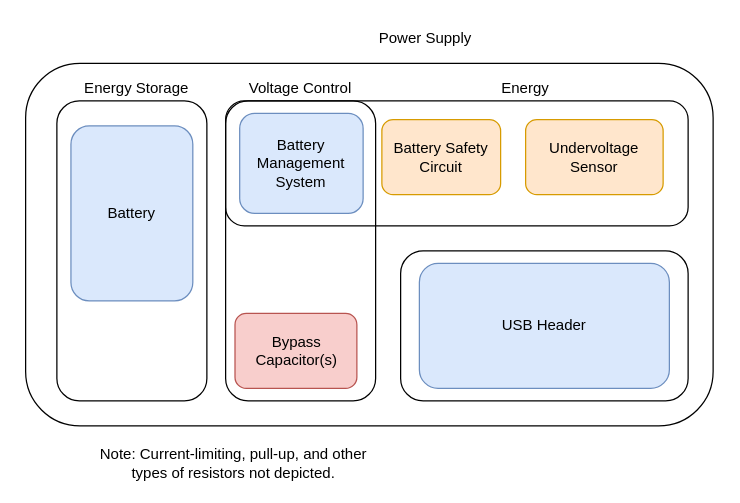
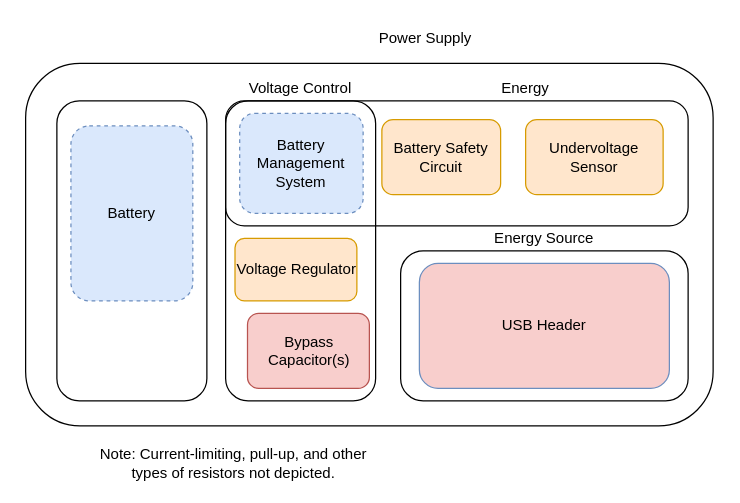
  <mxCell id="0" />
  <mxCell id="1" parent="0" />
  <mxCell id="2" value="" style="rounded=1;whiteSpace=wrap;html=1;fillColor=none;" parent="1" vertex="1"><mxGeometry x="20" y="50" width="550" height="290" as="geometry" /></mxCell>
  <mxCell id="3" value="Power Supply" style="text;html=1;strokeColor=none;fillColor=none;align=center;verticalAlign=middle;whiteSpace=wrap;rounded=0;" parent="1" vertex="1"><mxGeometry x="295" y="20" width="90" height="20" as="geometry" /></mxCell>
- <mxCell id="4" value="Energy Storage" style="text;html=1;strokeColor=none;fillColor=none;align=center;verticalAlign=middle;whiteSpace=wrap;rounded=0;" parent="1" vertex="1"><mxGeometry x="63.75" y="60" width="90" height="20" as="geometry" /></mxCell>
  <mxCell id="5" value="" style="rounded=1;whiteSpace=wrap;html=1;fillColor=none;" parent="1" vertex="1"><mxGeometry x="45" y="80" width="120" height="240" as="geometry" /></mxCell>
  <mxCell id="6" value="Voltage Control" style="text;html=1;strokeColor=none;fillColor=none;align=center;verticalAlign=middle;whiteSpace=wrap;rounded=0;" parent="1" vertex="1"><mxGeometry x="195" y="60" width="90" height="20" as="geometry" /></mxCell>
  <mxCell id="7" value="Energy" style="text;html=1;strokeColor=none;fillColor=none;align=center;verticalAlign=middle;whiteSpace=wrap;rounded=0;" parent="1" vertex="1"><mxGeometry x="375" y="60" width="90" height="20" as="geometry" /></mxCell>
  <mxCell id="8" value="" style="rounded=1;whiteSpace=wrap;html=1;fillColor=none;" parent="1" vertex="1"><mxGeometry x="180" y="80" width="120" height="240" as="geometry" /></mxCell>
  <mxCell id="9" value="" style="rounded=1;whiteSpace=wrap;html=1;fillColor=none;" parent="1" vertex="1"><mxGeometry x="180" y="80" width="370" height="100" as="geometry" /></mxCell>
- <mxCell id="10" value="Battery" style="rounded=1;whiteSpace=wrap;html=1;fillColor=#dae8fc;strokeColor=#6c8ebf;" parent="1" vertex="1"><mxGeometry x="56.25" y="100" width="97.5" height="140" as="geometry" /></mxCell>
- <mxCell id="11" value="Battery&lt;br&gt;Management&lt;br&gt;System" style="rounded=1;whiteSpace=wrap;html=1;fillColor=#dae8fc;strokeColor=#6c8ebf;" parent="1" vertex="1"><mxGeometry x="191.25" y="90" width="98.75" height="80" as="geometry" /></mxCell>
- <mxCell id="12" value="Bypass&lt;br&gt;Capacitor(s)" style="rounded=1;whiteSpace=wrap;html=1;fillColor=#f8cecc;strokeColor=#b85450;" parent="1" vertex="1"><mxGeometry x="187.5" y="250" width="97.5" height="60" as="geometry" /></mxCell>
+ <mxCell id="10" value="Battery" style="rounded=1;whiteSpace=wrap;html=1;fillColor=#dae8fc;strokeColor=#6c8ebf;dashed=1;" parent="1" vertex="1"><mxGeometry x="56.25" y="100" width="97.5" height="140" as="geometry" /></mxCell>
+ <mxCell id="11" value="Battery&lt;br&gt;Management&lt;br&gt;System" style="rounded=1;whiteSpace=wrap;html=1;fillColor=#dae8fc;strokeColor=#6c8ebf;dashed=1;" parent="1" vertex="1"><mxGeometry x="191.25" y="90" width="98.75" height="80" as="geometry" /></mxCell>
+ <mxCell id="12" value="Bypass&lt;br&gt;Capacitor(s)" style="rounded=1;whiteSpace=wrap;html=1;fillColor=#f8cecc;strokeColor=#b85450;" parent="1" vertex="1"><mxGeometry x="197.5" y="250" width="97.5" height="60" as="geometry" /></mxCell>
+ <mxCell id="13" value="Voltage Regulator" style="rounded=1;whiteSpace=wrap;html=1;fillColor=#ffe6cc;strokeColor=#d79b00;" parent="1" vertex="1"><mxGeometry x="187.5" y="190" width="97.5" height="50" as="geometry" /></mxCell>
  <mxCell id="14" value="" style="rounded=1;whiteSpace=wrap;html=1;fillColor=none;" parent="1" vertex="1"><mxGeometry x="320" y="200" width="230" height="120" as="geometry" /></mxCell>
- <mxCell id="16" value="USB Header" style="rounded=1;whiteSpace=wrap;html=1;fillColor=#dae8fc;strokeColor=#6c8ebf;" parent="1" vertex="1"><mxGeometry x="335" y="210" width="200" height="100" as="geometry" /></mxCell>
+ <mxCell id="15" value="Energy Source" style="text;html=1;strokeColor=none;fillColor=none;align=center;verticalAlign=middle;whiteSpace=wrap;rounded=0;" parent="1" vertex="1"><mxGeometry x="370" y="180" width="130" height="20" as="geometry" /></mxCell>
+ <mxCell id="16" value="USB Header" style="rounded=1;whiteSpace=wrap;html=1;fillColor=#f8cecc;strokeColor=#6c8ebf;" parent="1" vertex="1"><mxGeometry x="335" y="210" width="200" height="100" as="geometry" /></mxCell>
  <mxCell id="17" value="Battery Safety Circuit" style="rounded=1;whiteSpace=wrap;html=1;fillColor=#ffe6cc;strokeColor=#d79b00;" parent="1" vertex="1"><mxGeometry x="305" y="95" width="95" height="60" as="geometry" /></mxCell>
  <mxCell id="18" value="Undervoltage Sensor" style="rounded=1;whiteSpace=wrap;html=1;fillColor=#ffe6cc;strokeColor=#d79b00;" parent="1" vertex="1"><mxGeometry x="420" y="95" width="110" height="60" as="geometry" /></mxCell>
  <mxCell id="19" value="Note: Current-limiting, pull-up, and other types of resistors not depicted." style="text;html=1;strokeColor=none;fillColor=none;align=center;verticalAlign=middle;whiteSpace=wrap;rounded=0;" parent="1" vertex="1"><mxGeometry x="63.75" y="360" width="245" height="20" as="geometry" /></mxCell>
